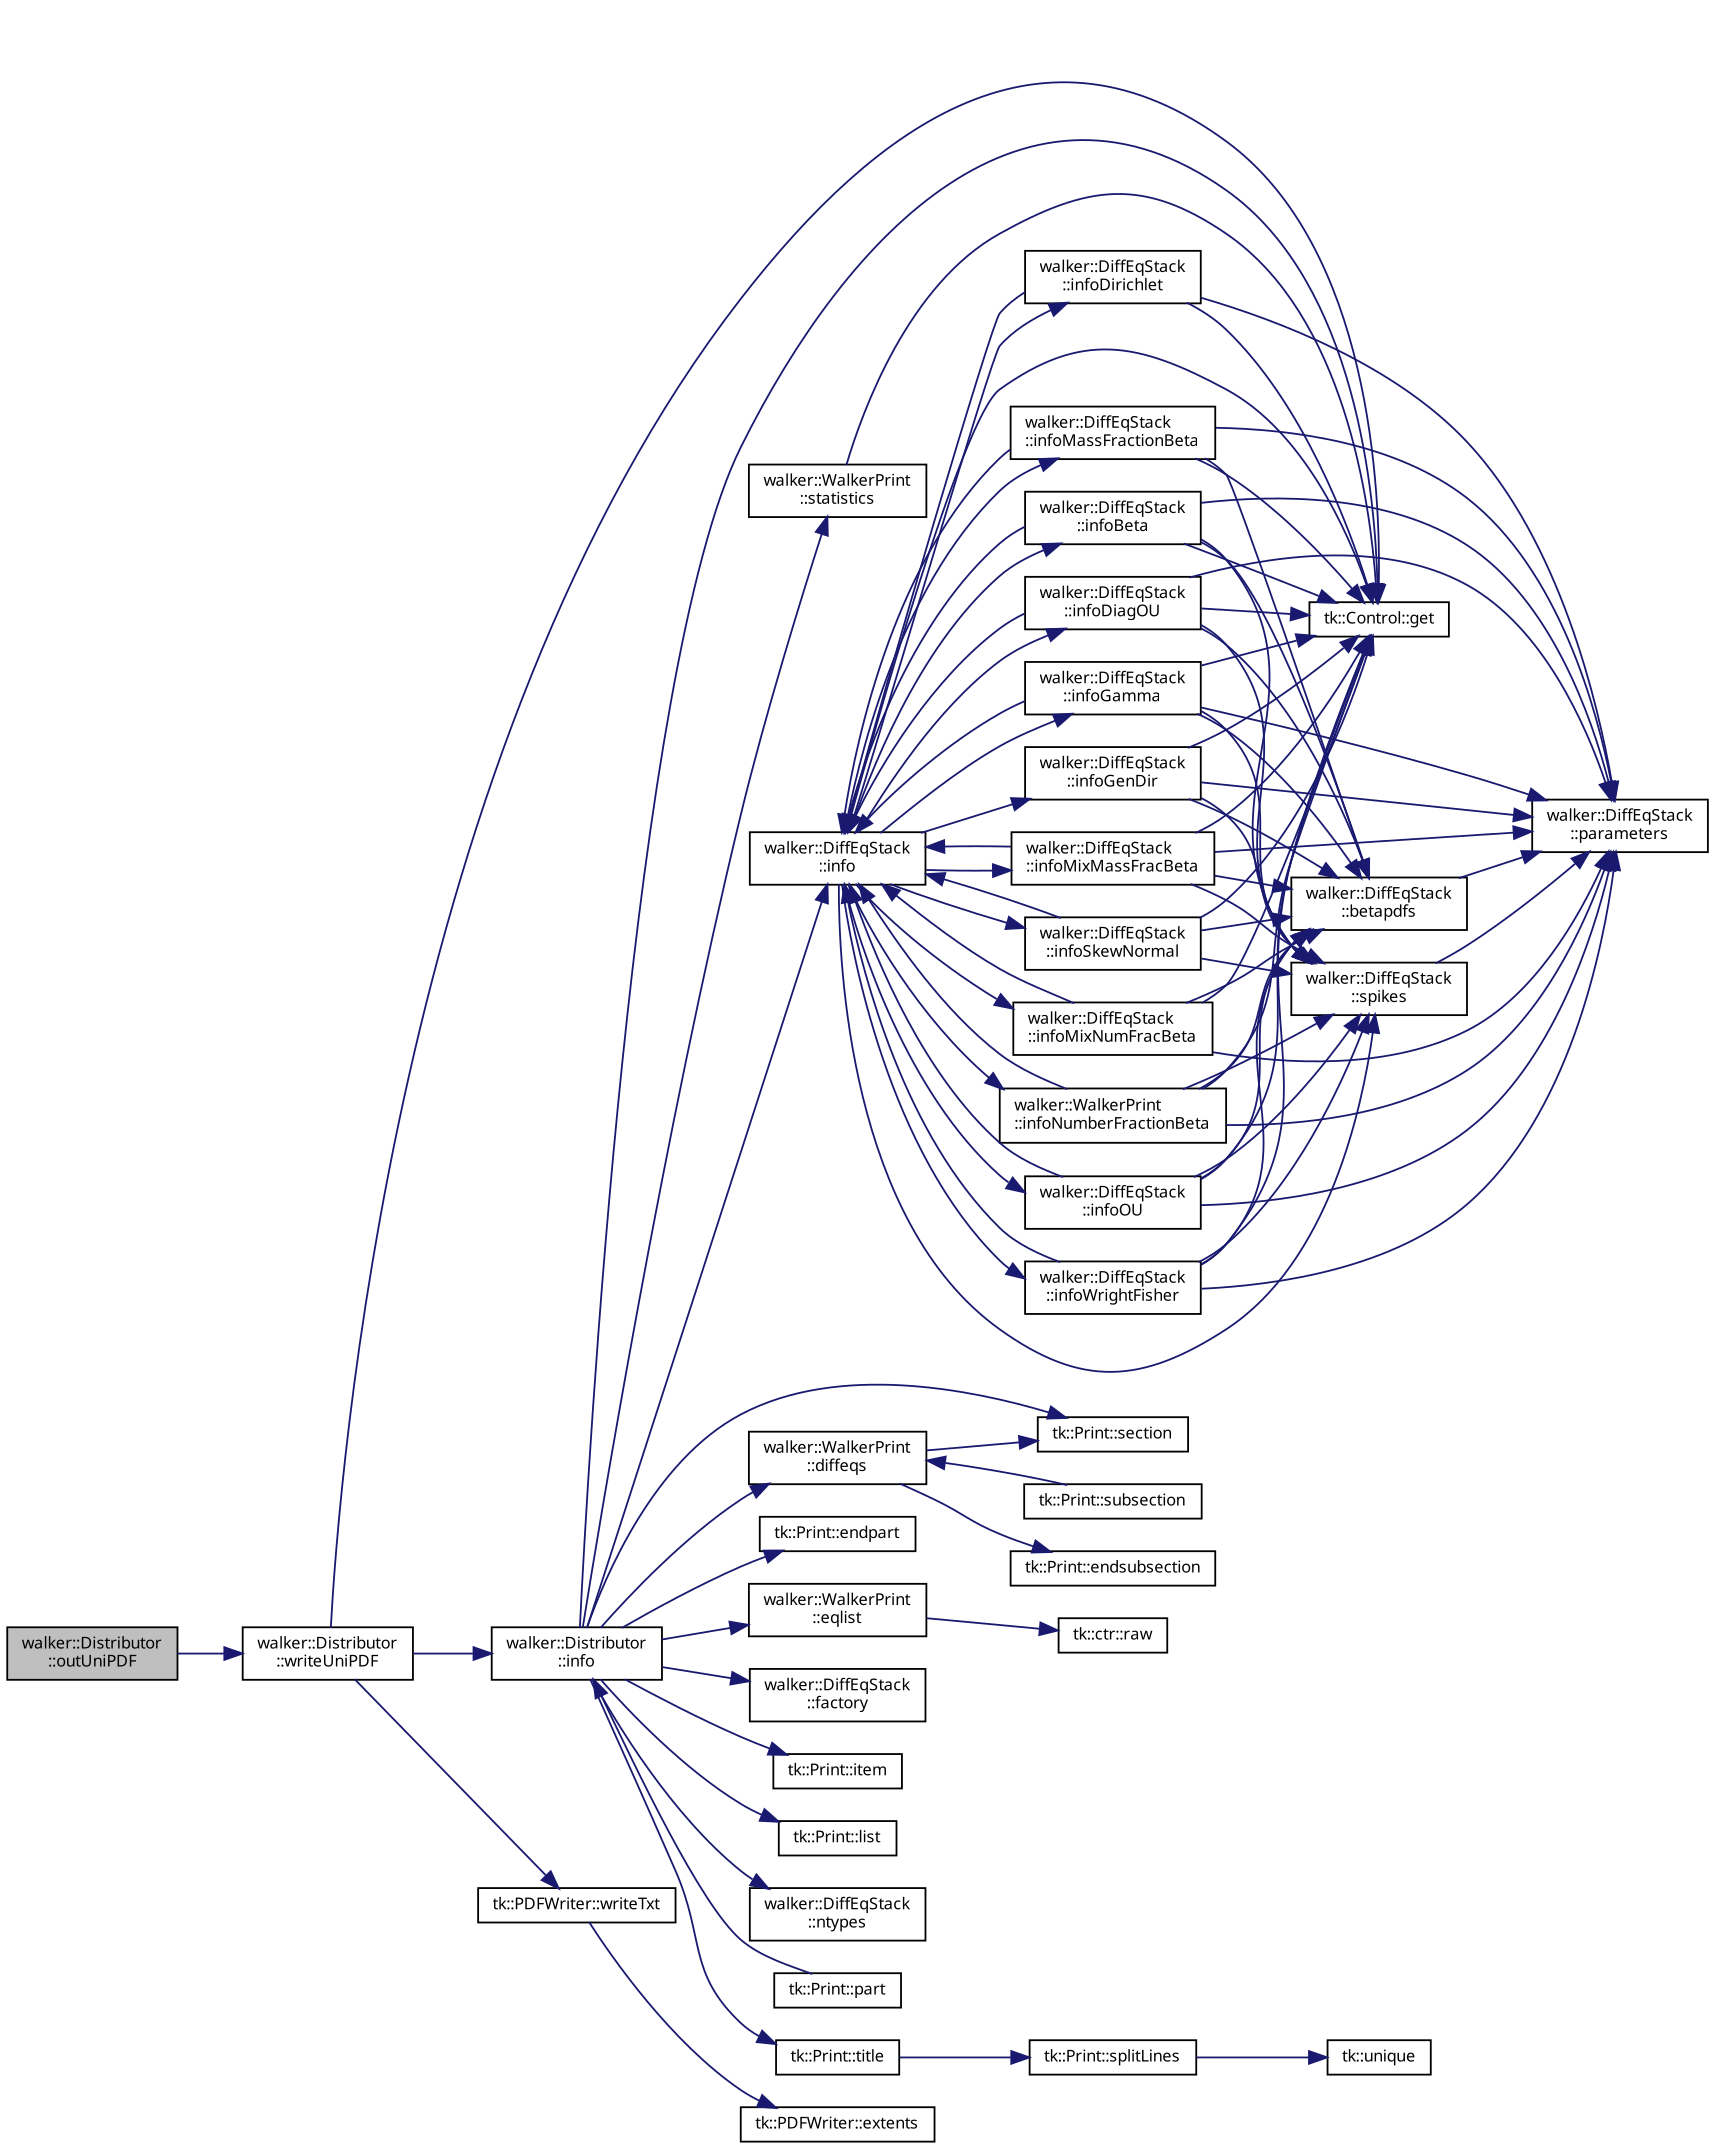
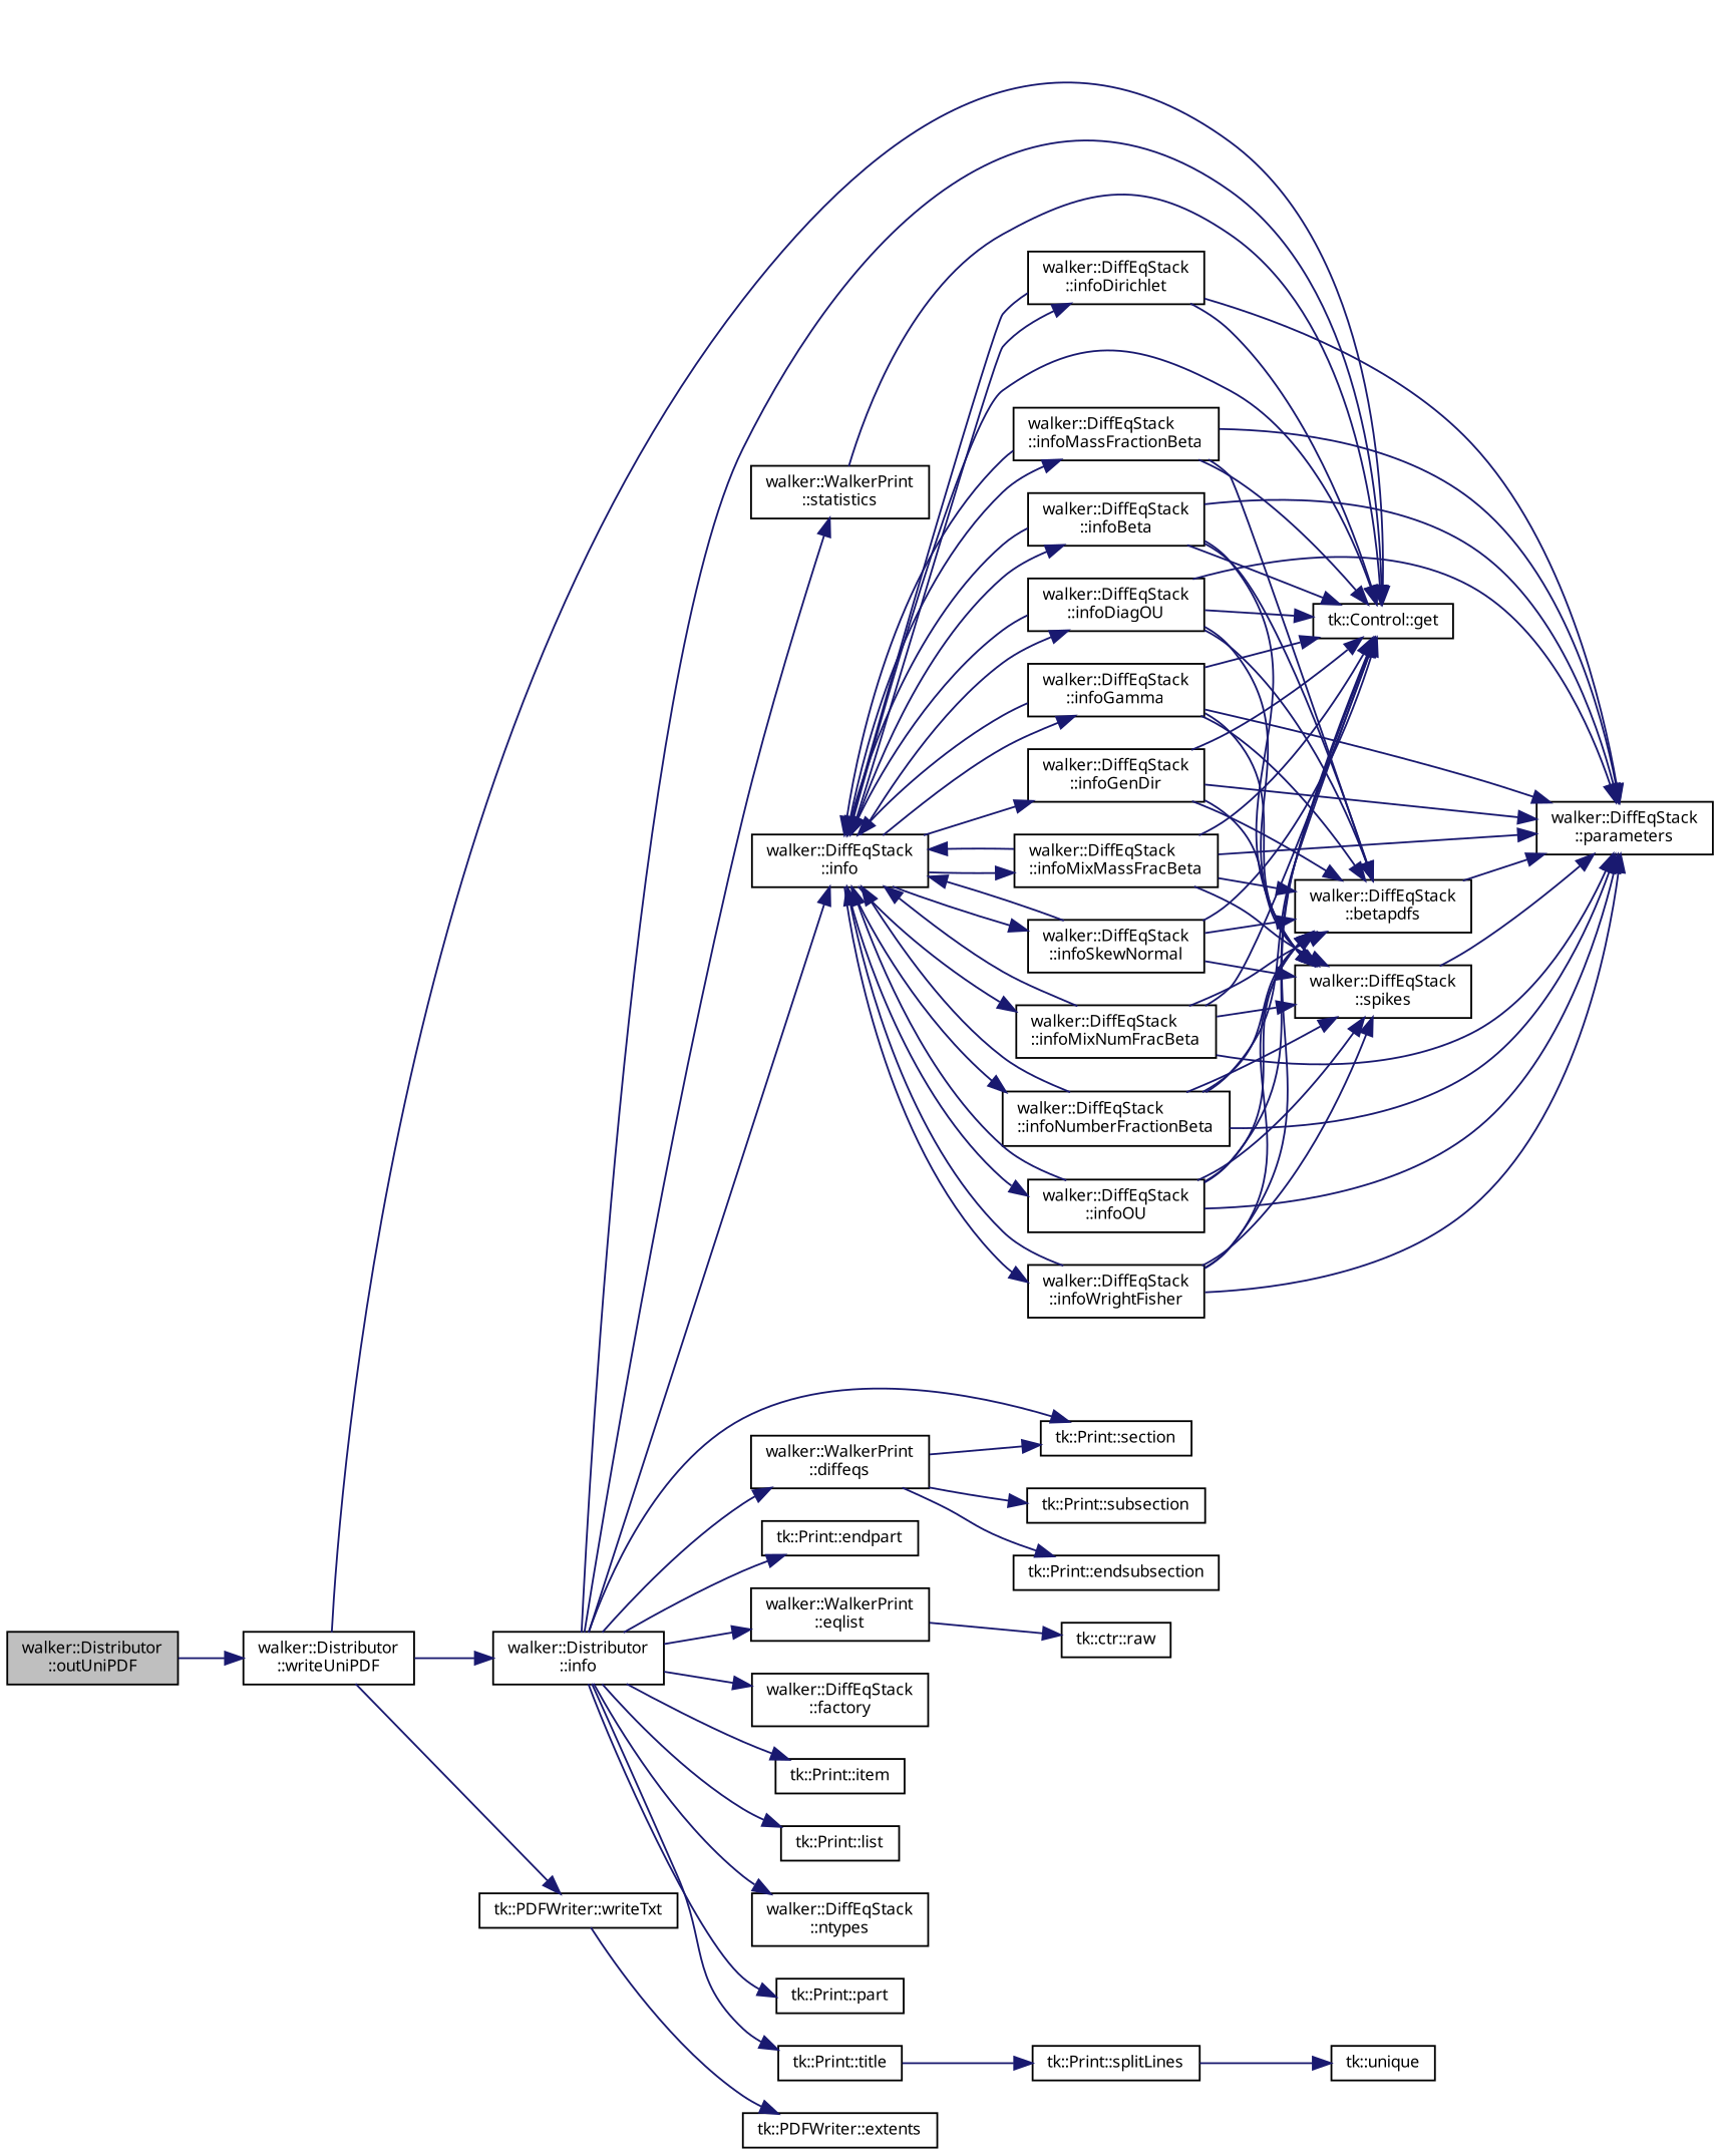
  digraph {
    fontname="Noto Sans"
    rankdir=LR
    node [color=black fontname="Noto Sans" fontsize=9 shape=record]
    edge [color=midnightblue fontname="Noto Sans" fontsize=9 labelfontname="sans-serif" labelfontsize=9 style=solid]
    n1 [fillcolor=grey75 fontcolor=black height=0.2 label="walker::Distributor\l::outUniPDF" style=filled width=0.4]
    n2 [height=0.2 label="walker::Distributor\l::writeUniPDF" width=0.4]
    n3 [height=0.2 label="walker::Distributor\l::info" width=0.4]
    n4 [height=0.2 label="tk::Control::get" width=0.4]
    n5 [height=0.2 label="tk::PDFWriter::writeTxt" width=0.4]
    n6 [height=0.2 label="walker::WalkerPrint\l::diffeqs" width=0.4]
    n7 [height=0.2 label="tk::Print::section" width=0.4]
    n8 [height=0.2 label="tk::Print::endpart" width=0.4]
    n9 [height=0.2 label="walker::WalkerPrint\l::eqlist" width=0.4]
    n10 [height=0.2 label="walker::DiffEqStack\l::factory" width=0.4]
    n11 [height=0.2 label="walker::DiffEqStack\l::info" width=0.4]
    n12 [height=0.2 label="tk::Print::item" width=0.4]
    n13 [height=0.2 label="tk::Print::list" width=0.4]
    n14 [height=0.2 label="walker::DiffEqStack\l::ntypes" width=0.4]
    n15 [height=0.2 label="tk::Print::part" width=0.4]
    n16 [height=0.2 label="walker::WalkerPrint\l::statistics" width=0.4]
    n17 [height=0.2 label="tk::Print::title" width=0.4]
    n18 [height=0.2 label="tk::PDFWriter::extents" width=0.4]
    n19 [height=0.2 label="tk::Print::subsection" width=0.4]
    n20 [height=0.2 label="tk::Print::endsubsection" width=0.4]
    n21 [height=0.2 label="tk::ctr::raw" width=0.4]
    n22 [height=0.2 label="walker::DiffEqStack\l::infoBeta" width=0.4]
    n23 [height=0.2 label="walker::DiffEqStack\l::infoDiagOU" width=0.4]
    n24 [height=0.2 label="walker::DiffEqStack\l::infoDirichlet" width=0.4]
    n25 [height=0.2 label="walker::DiffEqStack\l::infoGamma" width=0.4]
    n26 [height=0.2 label="walker::DiffEqStack\l::infoGenDir" width=0.4]
    n27 [height=0.2 label="walker::DiffEqStack\l::infoMassFractionBeta" width=0.4]
    n28 [height=0.2 label="walker::DiffEqStack\l::infoMixMassFracBeta" width=0.4]
    n29 [height=0.2 label="walker::DiffEqStack\l::infoMixNumFracBeta" width=0.4]
-   n30 [height=0.2 label="walker::WalkerPrint\l::infoNumberFractionBeta" width=0.4]
+   n30 [height=0.2 label="walker::DiffEqStack\l::infoNumberFractionBeta" width=0.4]
    n31 [height=0.2 label="walker::DiffEqStack\l::infoOU" width=0.4]
    n32 [height=0.2 label="walker::DiffEqStack\l::infoSkewNormal" width=0.4]
    n33 [height=0.2 label="walker::DiffEqStack\l::infoWrightFisher" width=0.4]
    n34 [height=0.2 label="tk::Print::splitLines" width=0.4]
    n35 [height=0.2 label="walker::DiffEqStack\l::betapdfs" width=0.4]
    n36 [height=0.2 label="walker::DiffEqStack\l::parameters" width=0.4]
    n37 [height=0.2 label="walker::DiffEqStack\l::spikes" width=0.4]
    n38 [height=0.2 label="tk::unique" width=0.4]
    n1 -> n2
    n2 -> n3
    n2 -> n4
    n2 -> n5
    n3 -> n4
    n3 -> n6
    n3 -> n7
    n3 -> n8
    n3 -> n9
    n3 -> n10
    n3 -> n11
    n3 -> n12
    n3 -> n13
    n3 -> n14
-   n15 -> n3
+   n3 -> n15
    n3 -> n16
    n3 -> n17
    n5 -> n18
    n6 -> n7
-   n19 -> n6
+   n6 -> n19
    n6 -> n20
    n9 -> n21
    n11 -> n4
    n11 -> n22
    n11 -> n23
    n11 -> n24
    n11 -> n25
    n11 -> n26
    n11 -> n27
    n11 -> n28
    n11 -> n29
    n11 -> n30
    n11 -> n31
    n11 -> n32
    n11 -> n33
    n16 -> n4
    n17 -> n34
    n22 -> n4
    n22 -> n11
    n22 -> n35
    n22 -> n36
    n22 -> n37
    n23 -> n4
    n23 -> n11
    n23 -> n35
    n23 -> n36
    n23 -> n37
    n24 -> n4
    n24 -> n11
    n24 -> n36
    n25 -> n4
    n25 -> n11
    n25 -> n35
    n25 -> n36
    n25 -> n37
    n26 -> n4
    n26 -> n35
    n26 -> n36
    n26 -> n37
    n27 -> n4
    n27 -> n11
    n27 -> n35
    n27 -> n36
    n28 -> n4
    n28 -> n11
    n28 -> n35
    n28 -> n36
    n28 -> n37
    n29 -> n4
    n29 -> n11
    n29 -> n35
    n29 -> n36
-   n11 -> n37
+   n29 -> n37
    n30 -> n4
    n30 -> n11
    n30 -> n35
    n30 -> n36
    n30 -> n37
    n31 -> n4
    n31 -> n11
    n31 -> n35
    n31 -> n36
    n31 -> n37
    n32 -> n4
    n32 -> n11
    n32 -> n35
    n32 -> n37
    n33 -> n4
    n33 -> n11
    n33 -> n35
    n33 -> n36
    n33 -> n37
    n34 -> n38
    n35 -> n36
    n37 -> n36
  }
